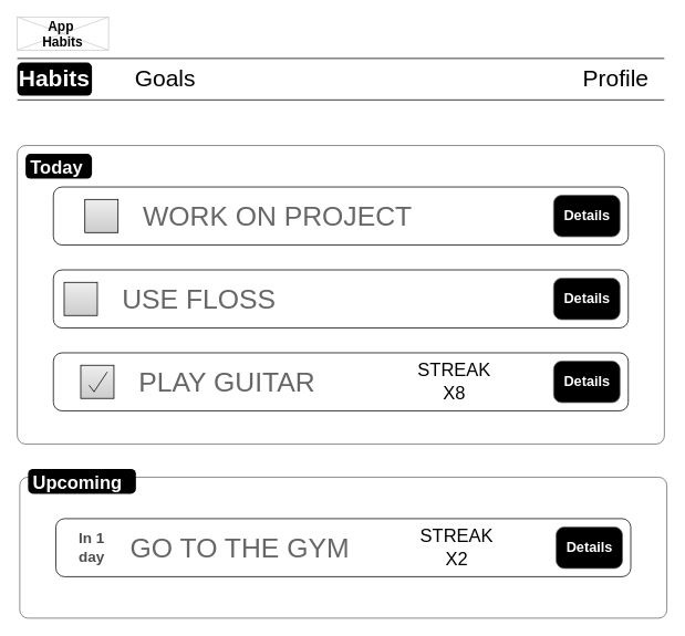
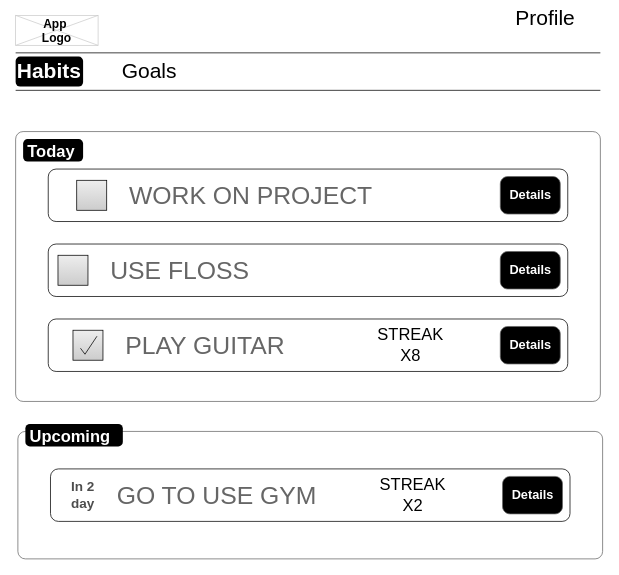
  <mxCell id="0" />
  <mxCell id="1" parent="0" />
  <mxCell id="2" value="" style="group" parent="1" vertex="1" connectable="0"><mxGeometry x="20" y="165" width="780" height="370" as="geometry" /></mxCell>
  <mxCell id="3" value="" style="group" parent="2" vertex="1" connectable="0"><mxGeometry width="780" height="370" as="geometry" /></mxCell>
  <mxCell id="4" value="" style="shape=mxgraph.mockup.containers.marginRect;rectMarginTop=10;strokeColor=#666666;strokeWidth=1;dashed=0;rounded=1;arcSize=5;recursiveResize=0;container=0;" parent="3" vertex="1"><mxGeometry width="780" height="370" as="geometry" /></mxCell>
  <mxCell id="5" value="Today" style="shape=rect;strokeColor=none;strokeWidth=1;dashed=0;rounded=1;arcSize=20;fontColor=#ffffff;fontSize=22;spacing=2;spacingTop=-2;align=left;autosize=1;spacingLeft=4;resizeWidth=0;resizeHeight=0;perimeter=none;fontStyle=1;fillColor=#000000;" parent="3" vertex="1"><mxGeometry x="10" y="20" width="80" height="30" as="geometry" /></mxCell>
  <mxCell id="6" value="" style="group" parent="3" vertex="1" connectable="0"><mxGeometry x="43.5" y="60" width="693" height="70" as="geometry" /></mxCell>
  <mxCell id="7" value="" style="whiteSpace=wrap;html=1;fontSize=22;fontColor=#FFFFFF;fillColor=none;rounded=1;glass=0;sketch=0;shadow=0;" parent="6" vertex="1"><mxGeometry width="693" height="70" as="geometry" /></mxCell>
  <mxCell id="8" value="" style="group" parent="6" vertex="1" connectable="0"><mxGeometry width="693" height="70" as="geometry" /></mxCell>
  <mxCell id="9" value="&amp;nbsp; &amp;nbsp; &amp;nbsp;&lt;span style=&quot;font-size: 33px&quot;&gt;WORK ON PROJECT&lt;/span&gt;" style="strokeWidth=1;shadow=0;dashed=0;align=center;html=1;shape=mxgraph.mockup.forms.rrect;rSize=0;fillColor=#eeeeee;gradientColor=#cccccc;align=left;spacingLeft=4;fontSize=17;fontColor=#666666;labelPosition=right;perimeterSpacing=0;" parent="8" vertex="1"><mxGeometry x="38" y="15" width="40" height="40" as="geometry" /></mxCell>
  <mxCell id="10" value="Details" style="strokeWidth=1;shadow=0;dashed=0;align=center;html=1;shape=mxgraph.mockup.buttons.button;strokeColor=#666666;fontColor=#ffffff;mainText=;buttonStyle=round;fontSize=17;fontStyle=1;whiteSpace=wrap;fillColor=#000000;" parent="8" vertex="1"><mxGeometry x="603" y="10" width="80" height="50" as="geometry" /></mxCell>
  <mxCell id="11" value="" style="group" parent="3" vertex="1" connectable="0"><mxGeometry x="43.5" y="260" width="693" height="70" as="geometry" /></mxCell>
  <mxCell id="12" value="" style="whiteSpace=wrap;html=1;fontSize=22;fontColor=#FFFFFF;fillColor=none;rounded=1;glass=0;sketch=0;shadow=0;" parent="11" vertex="1"><mxGeometry width="693" height="70" as="geometry" /></mxCell>
  <mxCell id="13" value="" style="group" parent="11" vertex="1" connectable="0"><mxGeometry width="693" height="70" as="geometry" /></mxCell>
  <mxCell id="14" value="&amp;nbsp; &amp;nbsp; &amp;nbsp;&lt;font style=&quot;font-size: 33px&quot;&gt;PLAY GUITAR&lt;/font&gt;" style="strokeWidth=1;shadow=0;dashed=0;align=center;html=1;shape=mxgraph.mockup.forms.checkbox;rSize=0;fillColor=#eeeeee;gradientColor=#cccccc;align=left;spacingLeft=4;fontSize=17;fontColor=#666666;labelPosition=right;perimeterSpacing=0;fontStyle=0" parent="13" vertex="1"><mxGeometry x="33" y="15" width="40" height="40" as="geometry" /></mxCell>
  <mxCell id="15" value="STREAK&lt;br&gt;X8" style="text;html=1;strokeColor=none;fillColor=none;align=center;verticalAlign=middle;whiteSpace=wrap;rounded=0;shadow=0;glass=0;sketch=0;fontSize=22;fontColor=#000000;" parent="13" vertex="1"><mxGeometry x="463" y="25" width="40" height="20" as="geometry" /></mxCell>
  <mxCell id="16" value="Details" style="strokeWidth=1;shadow=0;dashed=0;align=center;html=1;shape=mxgraph.mockup.buttons.button;strokeColor=#666666;fontColor=#ffffff;mainText=;buttonStyle=round;fontSize=17;fontStyle=1;whiteSpace=wrap;fillColor=#000000;" parent="13" vertex="1"><mxGeometry x="603" y="10" width="80" height="50" as="geometry" /></mxCell>
  <mxCell id="17" value="" style="group" parent="3" vertex="1" connectable="0"><mxGeometry x="43.5" y="160" width="693" height="70" as="geometry" /></mxCell>
  <mxCell id="18" value="" style="whiteSpace=wrap;html=1;fontSize=22;fontColor=#FFFFFF;fillColor=none;rounded=1;glass=0;sketch=0;shadow=0;" parent="17" vertex="1"><mxGeometry width="693" height="70" as="geometry" /></mxCell>
  <mxCell id="19" value="" style="group" parent="17" vertex="1" connectable="0"><mxGeometry width="693" height="70" as="geometry" /></mxCell>
  <mxCell id="20" value="&amp;nbsp; &amp;nbsp; &amp;nbsp;&lt;span style=&quot;font-size: 33px&quot;&gt;USE FLOSS&lt;/span&gt;" style="strokeWidth=1;shadow=0;dashed=0;align=center;html=1;shape=mxgraph.mockup.forms.rrect;rSize=0;fillColor=#eeeeee;gradientColor=#cccccc;align=left;spacingLeft=4;fontSize=17;fontColor=#666666;labelPosition=right;perimeterSpacing=0;" parent="19" vertex="1"><mxGeometry x="13" y="15" width="40" height="40" as="geometry" /></mxCell>
  <mxCell id="21" value="Details" style="strokeWidth=1;shadow=0;dashed=0;align=center;html=1;shape=mxgraph.mockup.buttons.button;strokeColor=#666666;fontColor=#ffffff;mainText=;buttonStyle=round;fontSize=17;fontStyle=1;whiteSpace=wrap;fillColor=#000000;" parent="19" vertex="1"><mxGeometry x="603" y="10" width="80" height="50" as="geometry" /></mxCell>
  <mxCell id="22" value="" style="line;strokeWidth=1" parent="1" vertex="1"><mxGeometry x="20" y="65" width="780" height="10" as="geometry" /></mxCell>
  <mxCell id="23" value="" style="line;strokeWidth=1" parent="1" vertex="1"><mxGeometry x="20" y="115" width="780" height="10" as="geometry" /></mxCell>
  <mxCell id="24" value="Habits" style="text;spacingTop=-5;fontStyle=1;fontSize=28;fillColor=#000000;fontColor=#FFFFFF;rounded=1;" parent="1" vertex="1"><mxGeometry x="20" y="75" width="90" height="40" as="geometry" /></mxCell>
  <mxCell id="25" value="Goals" style="text;spacingTop=-5;fontStyle=0;fontSize=28;" parent="1" vertex="1"><mxGeometry x="160" y="75" width="80" height="40" as="geometry" /></mxCell>
- <mxCell id="26" value="Profile" style="text;spacingTop=-5;fontStyle=0;fontSize=28;" parent="1" vertex="1"><mxGeometry x="700" y="75" width="100" height="40" as="geometry" /></mxCell>
+ <mxCell id="26" value="Profile" style="text;spacingTop=-5;fontStyle=0;fontSize=28;" parent="1" vertex="1"><mxGeometry x="685" y="5" width="100" height="40" as="geometry" /></mxCell>
  <mxCell id="27" value="" style="verticalLabelPosition=bottom;verticalAlign=top;strokeWidth=1;shape=mxgraph.mockup.graphics.iconGrid;strokeColor=#CCCCCC;gridSize=1,1;" parent="1" vertex="1"><mxGeometry x="20" y="20" width="110" height="40" as="geometry" /></mxCell>
- <mxCell id="28" value="App &#10;Habits" style="text;spacingTop=-5;align=center;fontStyle=1;fontSize=16;" parent="1" vertex="1"><mxGeometry x="20" y="20" width="110" height="40" as="geometry" /></mxCell>
+ <mxCell id="28" value="App &#10;Logo" style="text;spacingTop=-5;align=center;fontStyle=1;fontSize=16;" parent="1" vertex="1"><mxGeometry x="20" y="20" width="110" height="40" as="geometry" /></mxCell>
  <mxCell id="29" value="" style="shape=mxgraph.mockup.containers.marginRect;rectMarginTop=10;strokeColor=#666666;strokeWidth=1;dashed=0;rounded=1;arcSize=5;recursiveResize=0;container=0;" parent="1" vertex="1"><mxGeometry x="23" y="565" width="780" height="180" as="geometry" /></mxCell>
  <mxCell id="30" value="Upcoming" style="shape=rect;strokeColor=none;strokeWidth=1;dashed=0;rounded=1;arcSize=20;fontColor=#ffffff;fontSize=22;spacing=2;spacingTop=-2;align=left;autosize=1;spacingLeft=4;resizeWidth=0;resizeHeight=0;perimeter=none;fontStyle=1;fillColor=#000000;" parent="1" vertex="1"><mxGeometry x="33" y="565" width="130" height="30" as="geometry" /></mxCell>
  <mxCell id="31" value="" style="group;" parent="1" vertex="1" connectable="0"><mxGeometry x="66.5" y="625" width="693" height="70" as="geometry" /></mxCell>
  <mxCell id="32" value="" style="whiteSpace=wrap;html=1;fontSize=22;fontColor=#FFFFFF;fillColor=none;rounded=1;glass=0;sketch=0;shadow=0;" parent="31" vertex="1"><mxGeometry width="693" height="70" as="geometry" /></mxCell>
  <mxCell id="33" value="" style="group" parent="31" vertex="1" connectable="0"><mxGeometry width="693" height="70" as="geometry" /></mxCell>
  <mxCell id="34" value="Details" style="strokeWidth=1;shadow=0;dashed=0;align=center;html=1;shape=mxgraph.mockup.buttons.button;strokeColor=#666666;fontColor=#ffffff;mainText=;buttonStyle=round;fontSize=17;fontStyle=1;whiteSpace=wrap;fillColor=#000000;" parent="33" vertex="1"><mxGeometry x="603" y="10" width="80" height="50" as="geometry" /></mxCell>
- <mxCell id="35" value="In 1 day" style="text;html=1;strokeColor=none;fillColor=none;align=center;verticalAlign=middle;whiteSpace=wrap;rounded=0;shadow=0;glass=0;sketch=0;fontSize=18;fontStyle=1;fontColor=#4D4D4D;" parent="31" vertex="1"><mxGeometry x="23.5" y="25" width="40" height="20" as="geometry" /></mxCell>
- <mxCell id="36" value="&lt;span style=&quot;color: rgb(102 , 102 , 102) ; font-size: 33px ; text-align: left&quot;&gt;GO TO THE GYM&lt;/span&gt;" style="text;html=1;strokeColor=none;fillColor=none;align=center;verticalAlign=middle;whiteSpace=wrap;rounded=0;shadow=0;glass=0;sketch=0;fontSize=16;fontColor=#000000;" parent="31" vertex="1"><mxGeometry x="73.5" y="25" width="296.5" height="20" as="geometry" /></mxCell>
+ <mxCell id="35" value="In 2 day" style="text;html=1;strokeColor=none;fillColor=none;align=center;verticalAlign=middle;whiteSpace=wrap;rounded=0;shadow=0;glass=0;sketch=0;fontSize=18;fontStyle=1;fontColor=#4D4D4D;" parent="31" vertex="1"><mxGeometry x="23.5" y="25" width="40" height="20" as="geometry" /></mxCell>
+ <mxCell id="36" value="&lt;span style=&quot;color: rgb(102 , 102 , 102) ; font-size: 33px ; text-align: left&quot;&gt;GO TO USE GYM&lt;/span&gt;" style="text;html=1;strokeColor=none;fillColor=none;align=center;verticalAlign=middle;whiteSpace=wrap;rounded=0;shadow=0;glass=0;sketch=0;fontSize=16;fontColor=#000000;" parent="31" vertex="1"><mxGeometry x="73.5" y="25" width="296.5" height="20" as="geometry" /></mxCell>
  <mxCell id="37" value="STREAK&lt;br&gt;X2" style="text;html=1;strokeColor=none;fillColor=none;align=center;verticalAlign=middle;whiteSpace=wrap;rounded=0;shadow=0;glass=0;sketch=0;fontSize=22;fontColor=#000000;" parent="31" vertex="1"><mxGeometry x="463.5" y="25" width="40" height="20" as="geometry" /></mxCell>
